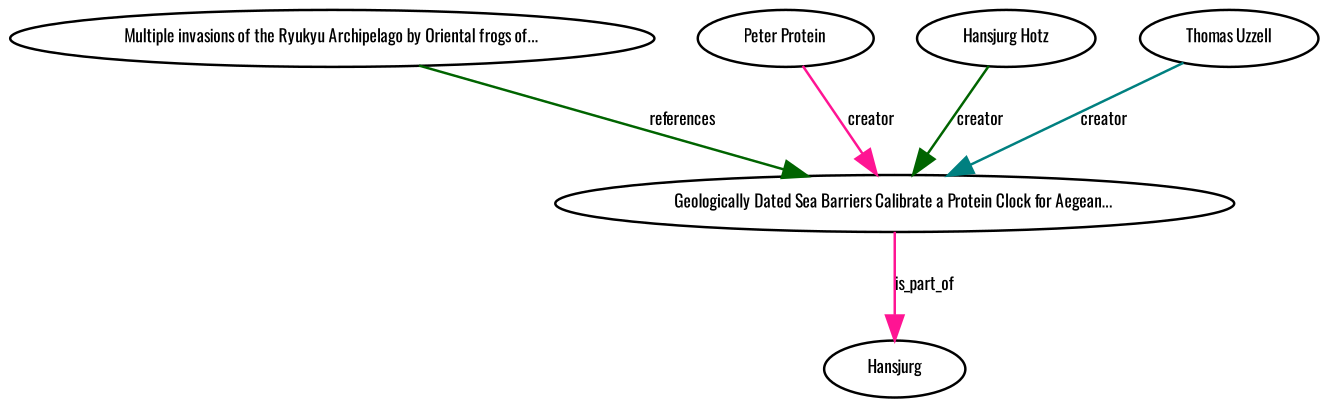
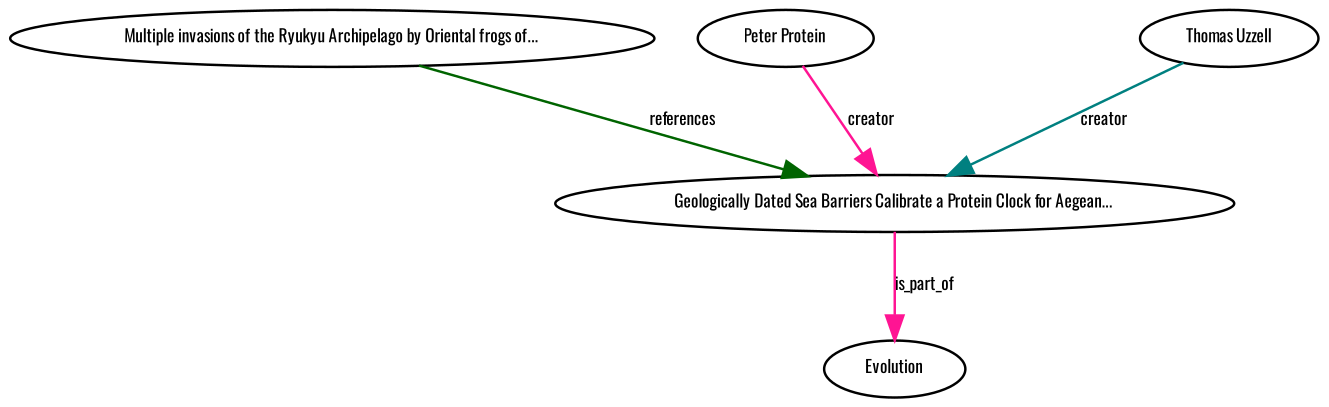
  digraph {
    fontname=Oswald
    node [fontname=Oswald fontsize=7]
    edge [color=deeppink fontname=Oswald fontsize=7]
    n1 [height=0.27433100247 label="Geologically Dated Sea Barriers Calibrate a Protein Clock for Aegean..." width=0.27433100247]
-   n2 [height=0.27433100247 label=Hansjurg width=0.27433100247]
+   n2 [height=0.27433100247 label=Evolution width=0.27433100247]
    n3 [height=0.27433100247 label="Multiple invasions of the Ryukyu Archipelago by Oriental frogs of..." width=0.27433100247]
    n4 [height=0.27433100247 label="Peter Protein" width=0.27433100247]
-   n5 [height=0.27433100247 label="Hansjurg Hotz" width=0.27433100247]
    n6 [height=0.27433100247 label="Thomas Uzzell" width=0.27433100247]
    n1 -> n2 [label=is_part_of]
    n3 -> n1 [color=darkgreen label=references]
    n4 -> n1 [label=creator]
-   n5 -> n1 [color=darkgreen label=creator]
    n6 -> n1 [color=teal label=creator]
  }
